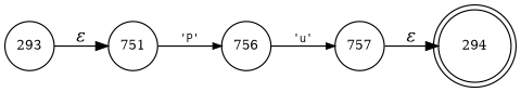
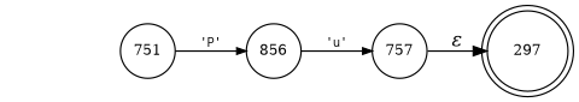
  digraph {
    rankdir=LR
    node [fixedsize=true fontsize=11 shape=circle peripheries=1]
    edge [fontname=Courier]
-   n1 [label=294 shape=doublecircle width=.6 peripheries=""]
+   n1 [label=297 shape=doublecircle width=.6 peripheries=""]
    n2 [label=751 width=.55]
-   n3 [label=756 width=.55]
+   n3 [label=856 width=.55]
    n4 [label=757 width=.55]
-   n5 [label=293 width=.55]
    n2 -> n3 [arrowhead=normal arrowsize=.7 fontsize=11 label="'P'"]
    n3 -> n4 [arrowhead=normal arrowsize=.7 fontsize=11 label="'u'"]
    n4 -> n1 [fontname="Times-Italic" label="&epsilon;"]
-   n5 -> n2 [fontname="Times-Italic" label="&epsilon;"]
  }
